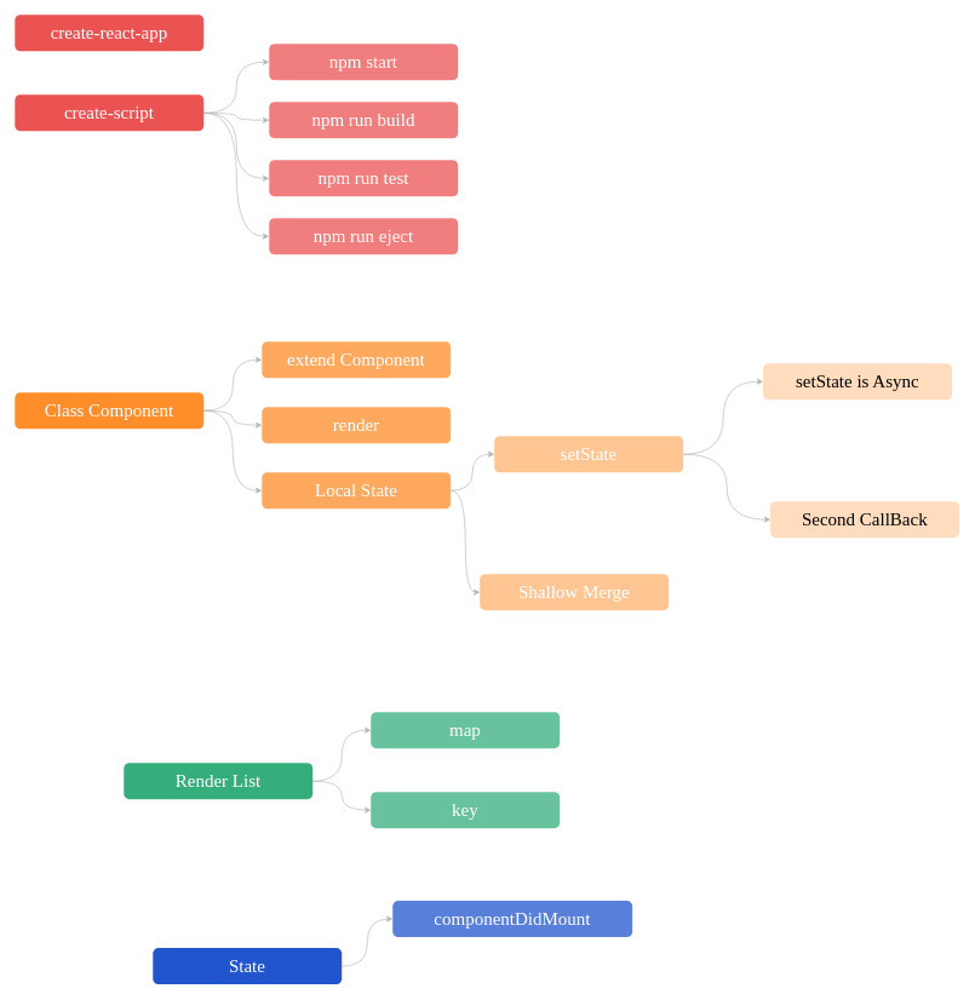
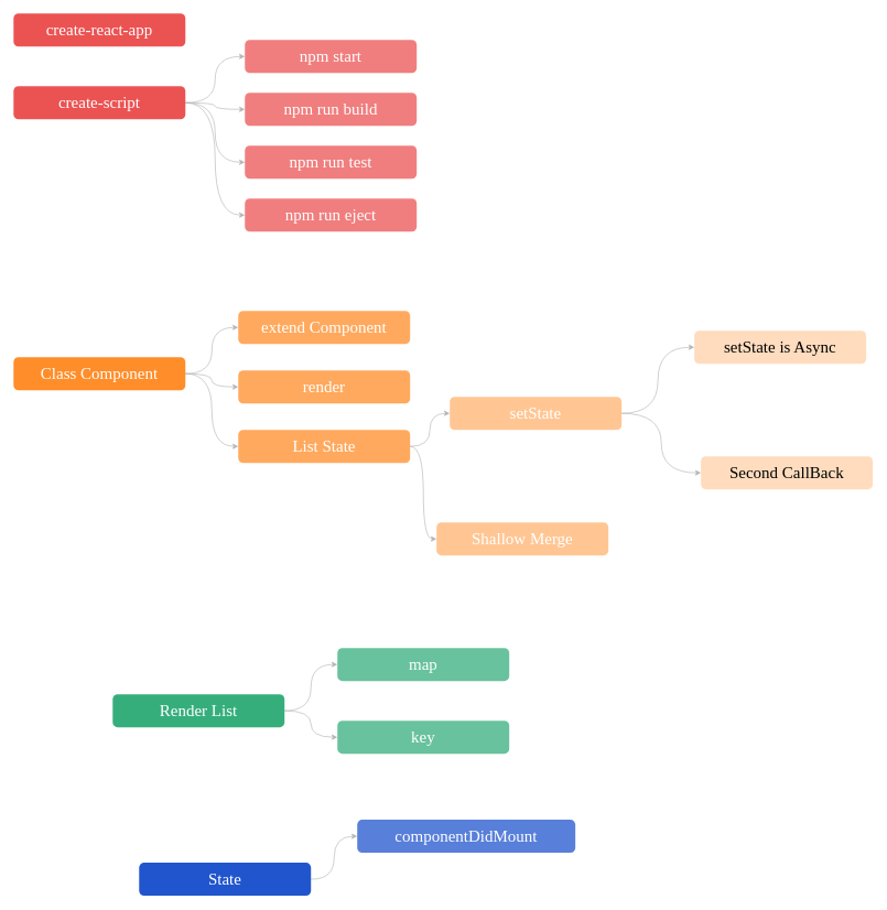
  <mxCell id="0" />
  <mxCell id="1" parent="0" />
  <mxCell id="2" value="create-react-app" style="rounded=1;whiteSpace=wrap;html=1;fontFamily=Comfortaa;fontSource=https%3A%2F%2Ffonts.googleapis.com%2Fcss%3Ffamily%3DComfortaa;strokeColor=none;fillColor=#EB5353;fontColor=#FFFFFF;fontSize=25;" parent="1" vertex="1"><mxGeometry x="20" y="20" width="260" height="50" as="geometry" /></mxCell>
  <mxCell id="3" style="rounded=0;orthogonalLoop=1;jettySize=auto;html=1;entryX=0;entryY=0.5;entryDx=0;entryDy=0;fontFamily=Comfortaa;fontSource=https%3A%2F%2Ffonts.googleapis.com%2Fcss%3Ffamily%3DComfortaa;fontSize=25;fontColor=#FFFFFF;edgeStyle=orthogonalEdgeStyle;curved=1;strokeColor=#B3B3B3;" parent="1" source="7" target="8" edge="1"><mxGeometry relative="1" as="geometry" /></mxCell>
  <mxCell id="4" style="edgeStyle=orthogonalEdgeStyle;curved=1;rounded=0;orthogonalLoop=1;jettySize=auto;html=1;entryX=0;entryY=0.5;entryDx=0;entryDy=0;fontFamily=Comfortaa;fontSource=https%3A%2F%2Ffonts.googleapis.com%2Fcss%3Ffamily%3DComfortaa;fontSize=25;fontColor=#FFFFFF;strokeColor=#B3B3B3;" parent="1" source="7" target="9" edge="1"><mxGeometry relative="1" as="geometry" /></mxCell>
  <mxCell id="5" style="edgeStyle=orthogonalEdgeStyle;curved=1;rounded=0;orthogonalLoop=1;jettySize=auto;html=1;entryX=0;entryY=0.5;entryDx=0;entryDy=0;fontFamily=Comfortaa;fontSource=https%3A%2F%2Ffonts.googleapis.com%2Fcss%3Ffamily%3DComfortaa;fontSize=25;fontColor=#FFFFFF;strokeColor=#B3B3B3;" parent="1" source="7" target="10" edge="1"><mxGeometry relative="1" as="geometry" /></mxCell>
  <mxCell id="6" style="edgeStyle=orthogonalEdgeStyle;curved=1;rounded=0;orthogonalLoop=1;jettySize=auto;html=1;entryX=0;entryY=0.5;entryDx=0;entryDy=0;fontFamily=Comfortaa;fontSource=https%3A%2F%2Ffonts.googleapis.com%2Fcss%3Ffamily%3DComfortaa;fontSize=25;fontColor=#FFFFFF;strokeColor=#B3B3B3;" parent="1" source="7" target="11" edge="1"><mxGeometry relative="1" as="geometry" /></mxCell>
  <mxCell id="7" value="create-script" style="rounded=1;whiteSpace=wrap;html=1;fontFamily=Comfortaa;fontSource=https%3A%2F%2Ffonts.googleapis.com%2Fcss%3Ffamily%3DComfortaa;strokeColor=none;fillColor=#EB5353;fontColor=#FFFFFF;fontSize=25;" parent="1" vertex="1"><mxGeometry x="20" y="130" width="260" height="50" as="geometry" /></mxCell>
  <mxCell id="8" value="npm start" style="rounded=1;whiteSpace=wrap;html=1;fontFamily=Comfortaa;fontSource=https%3A%2F%2Ffonts.googleapis.com%2Fcss%3Ffamily%3DComfortaa;strokeColor=none;fillColor=#EB5353;fontColor=#FFFFFF;fontSize=25;opacity=75;" parent="1" vertex="1"><mxGeometry x="370" y="60" width="260" height="50" as="geometry" /></mxCell>
  <mxCell id="9" value="npm run build" style="rounded=1;whiteSpace=wrap;html=1;fontFamily=Comfortaa;fontSource=https%3A%2F%2Ffonts.googleapis.com%2Fcss%3Ffamily%3DComfortaa;strokeColor=none;fillColor=#EB5353;fontColor=#FFFFFF;fontSize=25;opacity=75;" parent="1" vertex="1"><mxGeometry x="370" y="140" width="260" height="50" as="geometry" /></mxCell>
  <mxCell id="10" value="npm run test" style="rounded=1;whiteSpace=wrap;html=1;fontFamily=Comfortaa;fontSource=https%3A%2F%2Ffonts.googleapis.com%2Fcss%3Ffamily%3DComfortaa;strokeColor=none;fillColor=#EB5353;fontColor=#FFFFFF;fontSize=25;opacity=75;" parent="1" vertex="1"><mxGeometry x="370" y="220" width="260" height="50" as="geometry" /></mxCell>
  <mxCell id="11" value="npm run eject" style="rounded=1;whiteSpace=wrap;html=1;fontFamily=Comfortaa;fontSource=https%3A%2F%2Ffonts.googleapis.com%2Fcss%3Ffamily%3DComfortaa;strokeColor=none;fillColor=#EB5353;fontColor=#FFFFFF;fontSize=25;opacity=75;" parent="1" vertex="1"><mxGeometry x="370" y="300" width="260" height="50" as="geometry" /></mxCell>
  <mxCell id="12" style="edgeStyle=orthogonalEdgeStyle;curved=1;rounded=0;orthogonalLoop=1;jettySize=auto;html=1;entryX=0;entryY=0.5;entryDx=0;entryDy=0;fontFamily=Comfortaa;fontSource=https%3A%2F%2Ffonts.googleapis.com%2Fcss%3Ffamily%3DComfortaa;fontSize=25;fontColor=#FFFFFF;strokeColor=#B3B3B3;" parent="1" source="15" target="16" edge="1"><mxGeometry relative="1" as="geometry" /></mxCell>
  <mxCell id="13" style="edgeStyle=orthogonalEdgeStyle;curved=1;rounded=0;orthogonalLoop=1;jettySize=auto;html=1;entryX=0;entryY=0.5;entryDx=0;entryDy=0;fontFamily=Comfortaa;fontSource=https%3A%2F%2Ffonts.googleapis.com%2Fcss%3Ffamily%3DComfortaa;fontSize=25;fontColor=#FFFFFF;strokeColor=#B3B3B3;" parent="1" source="15" target="17" edge="1"><mxGeometry relative="1" as="geometry" /></mxCell>
  <mxCell id="14" style="edgeStyle=orthogonalEdgeStyle;curved=1;rounded=0;orthogonalLoop=1;jettySize=auto;html=1;entryX=0;entryY=0.5;entryDx=0;entryDy=0;fontFamily=Comfortaa;fontSource=https%3A%2F%2Ffonts.googleapis.com%2Fcss%3Ffamily%3DComfortaa;fontSize=25;fontColor=#FFFFFF;strokeColor=#B3B3B3;" parent="1" source="15" target="20" edge="1"><mxGeometry relative="1" as="geometry" /></mxCell>
  <mxCell id="15" value="Class Component" style="rounded=1;whiteSpace=wrap;html=1;fontFamily=Comfortaa;fontSource=https%3A%2F%2Ffonts.googleapis.com%2Fcss%3Ffamily%3DComfortaa;strokeColor=none;fillColor=#FF8D29;fontColor=#FFFFFF;fontSize=25;" parent="1" vertex="1"><mxGeometry x="20" y="540" width="260" height="50" as="geometry" /></mxCell>
  <mxCell id="16" value="extend Component" style="rounded=1;whiteSpace=wrap;html=1;fontFamily=Comfortaa;fontSource=https%3A%2F%2Ffonts.googleapis.com%2Fcss%3Ffamily%3DComfortaa;strokeColor=none;fillColor=#FF8D29;fontColor=#FFFFFF;fontSize=25;opacity=75;" parent="1" vertex="1"><mxGeometry x="360" y="470" width="260" height="50" as="geometry" /></mxCell>
  <mxCell id="17" value="render" style="rounded=1;whiteSpace=wrap;html=1;fontFamily=Comfortaa;fontSource=https%3A%2F%2Ffonts.googleapis.com%2Fcss%3Ffamily%3DComfortaa;strokeColor=none;fillColor=#FF8D29;fontColor=#FFFFFF;fontSize=25;opacity=75;" parent="1" vertex="1"><mxGeometry x="360" y="560" width="260" height="50" as="geometry" /></mxCell>
  <mxCell id="18" style="edgeStyle=orthogonalEdgeStyle;curved=1;rounded=0;orthogonalLoop=1;jettySize=auto;html=1;entryX=0;entryY=0.5;entryDx=0;entryDy=0;fontFamily=Comfortaa;fontSource=https%3A%2F%2Ffonts.googleapis.com%2Fcss%3Ffamily%3DComfortaa;fontSize=25;fontColor=#FFFFFF;strokeColor=#B3B3B3;" parent="1" source="20" target="23" edge="1"><mxGeometry relative="1" as="geometry" /></mxCell>
  <mxCell id="19" style="edgeStyle=orthogonalEdgeStyle;curved=1;rounded=0;orthogonalLoop=1;jettySize=auto;html=1;entryX=0;entryY=0.5;entryDx=0;entryDy=0;fontFamily=Comfortaa;fontSource=https%3A%2F%2Ffonts.googleapis.com%2Fcss%3Ffamily%3DComfortaa;fontSize=25;fontColor=#FFFFFF;strokeColor=#B3B3B3;" parent="1" source="20" target="24" edge="1"><mxGeometry relative="1" as="geometry" /></mxCell>
- <mxCell id="20" value="Local State" style="rounded=1;whiteSpace=wrap;html=1;fontFamily=Comfortaa;fontSource=https%3A%2F%2Ffonts.googleapis.com%2Fcss%3Ffamily%3DComfortaa;strokeColor=none;fillColor=#FF8D29;fontColor=#FFFFFF;fontSize=25;opacity=75;" parent="1" vertex="1"><mxGeometry x="360" y="650" width="260" height="50" as="geometry" /></mxCell>
+ <mxCell id="20" value="List State" style="rounded=1;whiteSpace=wrap;html=1;fontFamily=Comfortaa;fontSource=https%3A%2F%2Ffonts.googleapis.com%2Fcss%3Ffamily%3DComfortaa;strokeColor=none;fillColor=#FF8D29;fontColor=#FFFFFF;fontSize=25;opacity=75;" parent="1" vertex="1"><mxGeometry x="360" y="650" width="260" height="50" as="geometry" /></mxCell>
  <mxCell id="21" style="edgeStyle=orthogonalEdgeStyle;curved=1;rounded=0;orthogonalLoop=1;jettySize=auto;html=1;entryX=0;entryY=0.5;entryDx=0;entryDy=0;fontFamily=Comfortaa;fontSource=https%3A%2F%2Ffonts.googleapis.com%2Fcss%3Ffamily%3DComfortaa;fontSize=25;fontColor=#FFFFFF;strokeColor=#B3B3B3;" parent="1" source="23" target="25" edge="1"><mxGeometry relative="1" as="geometry" /></mxCell>
  <mxCell id="22" style="edgeStyle=orthogonalEdgeStyle;curved=1;rounded=0;orthogonalLoop=1;jettySize=auto;html=1;fontFamily=Comfortaa;fontSource=https%3A%2F%2Ffonts.googleapis.com%2Fcss%3Ffamily%3DComfortaa;fontSize=25;fontColor=#FFFFFF;strokeColor=#B3B3B3;entryX=0;entryY=0.5;entryDx=0;entryDy=0;" parent="1" source="23" target="26" edge="1"><mxGeometry relative="1" as="geometry" /></mxCell>
  <mxCell id="23" value="setState" style="rounded=1;whiteSpace=wrap;html=1;fontFamily=Comfortaa;fontSource=https%3A%2F%2Ffonts.googleapis.com%2Fcss%3Ffamily%3DComfortaa;strokeColor=none;fillColor=#FF8D29;fontColor=#FFFFFF;fontSize=25;opacity=50;" parent="1" vertex="1"><mxGeometry x="680" y="600" width="260" height="50" as="geometry" /></mxCell>
  <mxCell id="24" value="Shallow Merge" style="rounded=1;whiteSpace=wrap;html=1;fontFamily=Comfortaa;fontSource=https%3A%2F%2Ffonts.googleapis.com%2Fcss%3Ffamily%3DComfortaa;strokeColor=none;fillColor=#FF8D29;fontColor=#FFFFFF;fontSize=25;opacity=50;" parent="1" vertex="1"><mxGeometry x="660" y="790" width="260" height="50" as="geometry" /></mxCell>
  <mxCell id="25" value="setState is Async" style="rounded=1;whiteSpace=wrap;html=1;fontFamily=Comfortaa;fontSource=https%3A%2F%2Ffonts.googleapis.com%2Fcss%3Ffamily%3DComfortaa;strokeColor=none;fillColor=#FF8D29;fontColor=#000000;fontSize=25;opacity=30;" parent="1" vertex="1"><mxGeometry x="1050" y="500" width="260" height="50" as="geometry" /></mxCell>
  <mxCell id="26" value="Second CallBack" style="rounded=1;whiteSpace=wrap;html=1;fontFamily=Comfortaa;fontSource=https%3A%2F%2Ffonts.googleapis.com%2Fcss%3Ffamily%3DComfortaa;strokeColor=none;fillColor=#FF8D29;fontColor=#000000;fontSize=25;opacity=30;" parent="1" vertex="1"><mxGeometry x="1060" y="690" width="260" height="50" as="geometry" /></mxCell>
  <mxCell id="27" style="edgeStyle=orthogonalEdgeStyle;curved=1;rounded=0;orthogonalLoop=1;jettySize=auto;html=1;fontFamily=Comfortaa;fontSource=https%3A%2F%2Ffonts.googleapis.com%2Fcss%3Ffamily%3DComfortaa;fontSize=25;fontColor=#000000;strokeColor=#B3B3B3;entryX=0;entryY=0.5;entryDx=0;entryDy=0;" parent="1" source="29" target="30" edge="1"><mxGeometry relative="1" as="geometry"><mxPoint x="500" y="1010" as="targetPoint" /></mxGeometry></mxCell>
  <mxCell id="28" style="edgeStyle=orthogonalEdgeStyle;curved=1;rounded=0;orthogonalLoop=1;jettySize=auto;html=1;entryX=0;entryY=0.5;entryDx=0;entryDy=0;fontFamily=Comfortaa;fontSource=https%3A%2F%2Ffonts.googleapis.com%2Fcss%3Ffamily%3DComfortaa;fontSize=25;fontColor=#000000;strokeColor=#B3B3B3;" parent="1" source="29" target="31" edge="1"><mxGeometry relative="1" as="geometry" /></mxCell>
  <mxCell id="29" value="Render List" style="rounded=1;whiteSpace=wrap;html=1;fontFamily=Comfortaa;fontSource=https%3A%2F%2Ffonts.googleapis.com%2Fcss%3Ffamily%3DComfortaa;strokeColor=none;fillColor=#36AE7C;fontColor=#FFFFFF;fontSize=25;" parent="1" vertex="1"><mxGeometry x="170" y="1050" width="260" height="50" as="geometry" /></mxCell>
  <mxCell id="30" value="map" style="rounded=1;whiteSpace=wrap;html=1;fontFamily=Comfortaa;fontSource=https%3A%2F%2Ffonts.googleapis.com%2Fcss%3Ffamily%3DComfortaa;strokeColor=none;fillColor=#36AE7C;fontColor=#FFFFFF;fontSize=25;opacity=75;" parent="1" vertex="1"><mxGeometry x="510" y="980" width="260" height="50" as="geometry" /></mxCell>
  <mxCell id="31" value="key" style="rounded=1;whiteSpace=wrap;html=1;fontFamily=Comfortaa;fontSource=https%3A%2F%2Ffonts.googleapis.com%2Fcss%3Ffamily%3DComfortaa;strokeColor=none;fillColor=#36AE7C;fontColor=#FFFFFF;fontSize=25;opacity=75;" parent="1" vertex="1"><mxGeometry x="510" y="1090" width="260" height="50" as="geometry" /></mxCell>
  <mxCell id="32" style="edgeStyle=orthogonalEdgeStyle;shape=connector;curved=1;rounded=0;orthogonalLoop=1;jettySize=auto;html=1;entryX=0;entryY=0.5;entryDx=0;entryDy=0;labelBackgroundColor=default;fontFamily=Comfortaa;fontSource=https%3A%2F%2Ffonts.googleapis.com%2Fcss%3Ffamily%3DComfortaa;fontSize=25;fontColor=#000000;endArrow=classic;strokeColor=#B3B3B3;" edge="1" parent="1" source="33" target="34"><mxGeometry relative="1" as="geometry" /></mxCell>
  <mxCell id="33" value="State" style="rounded=1;whiteSpace=wrap;html=1;fontFamily=Comfortaa;fontSource=https%3A%2F%2Ffonts.googleapis.com%2Fcss%3Ffamily%3DComfortaa;strokeColor=none;fillColor=#2155CD;fontColor=#FFFFFF;fontSize=25;" vertex="1" parent="1"><mxGeometry x="210" y="1305" width="260" height="50" as="geometry" /></mxCell>
  <mxCell id="34" value="componentDidMount" style="rounded=1;whiteSpace=wrap;html=1;fontFamily=Comfortaa;fontSource=https%3A%2F%2Ffonts.googleapis.com%2Fcss%3Ffamily%3DComfortaa;strokeColor=none;fillColor=#2155CD;fontColor=#FFFFFF;fontSize=25;opacity=75;" vertex="1" parent="1"><mxGeometry x="540" y="1240" width="330" height="50" as="geometry" /></mxCell>
